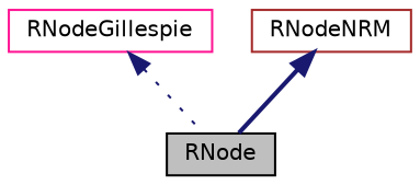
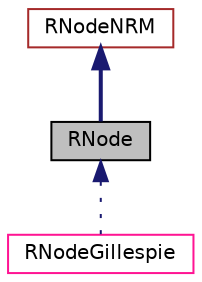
  digraph {
    node [fillcolor=white fontname=Helvetica fontsize=10 shape=record style=filled]
    edge [color=midnightblue dir=back fontname=Helvetica fontsize=10 labelfontname=Helvetica labelfontsize=10]
    n1 [color=black fillcolor=grey75 fontcolor=black height=0.2 label=RNode width=0.4]
    n2 [color=deeppink height=0.2 label=RNodeGillespie width=0.4]
    n3 [color=brown height=0.2 label=RNodeNRM width=0.4]
-   n2 -> n1 [style=dotted]
+   n1 -> n2 [style=dotted]
    n3 -> n1 [style=bold]
  }
